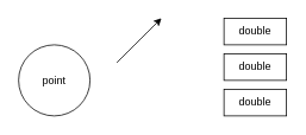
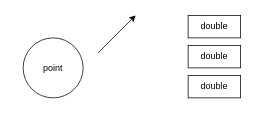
  <mxCell id="0" />
  <mxCell id="1" parent="0" />
- <mxCell id="2" value="point" style="ellipse;whiteSpace=wrap;html=1;direction=south;" vertex="1" parent="1"><mxGeometry x="20" y="50" width="80" height="80" as="geometry" /></mxCell>
+ <mxCell id="2" value="point" style="ellipse;whiteSpace=wrap;html=1;direction=south;" vertex="1" parent="1"><mxGeometry x="30" y="50" width="80" height="80" as="geometry" /></mxCell>
  <mxCell id="3" value="double" style="rounded=0;whiteSpace=wrap;html=1;" vertex="1" parent="1"><mxGeometry x="250" y="20" width="70" height="30" as="geometry" /></mxCell>
  <mxCell id="4" value="double" style="rounded=0;whiteSpace=wrap;html=1;" vertex="1" parent="1"><mxGeometry x="250" y="60" width="70" height="30" as="geometry" /></mxCell>
  <mxCell id="5" value="double" style="rounded=0;whiteSpace=wrap;html=1;" vertex="1" parent="1"><mxGeometry x="250" y="100" width="70" height="30" as="geometry" /></mxCell>
  <mxCell id="6" value="" style="endArrow=classic;html=1;rounded=0;" edge="1" parent="1"><mxGeometry width="50" height="50" relative="1" as="geometry"><mxPoint x="130" y="70" as="sourcePoint" /><mxPoint x="180" y="20" as="targetPoint" /></mxGeometry></mxCell>
